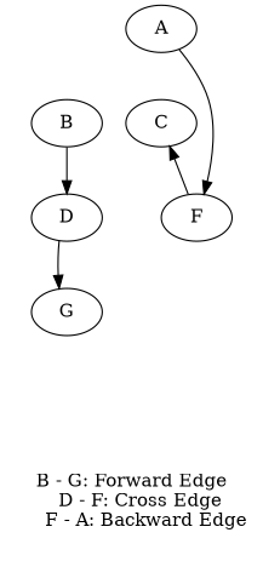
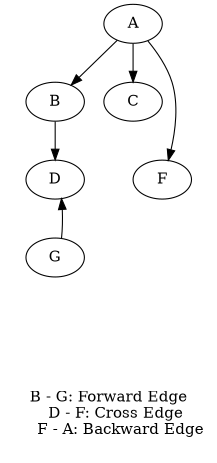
  digraph {
    label="\nB - G: Forward Edge\n   D - F: Cross Edge\n     F - A: Backward Edge\n  "
    rankdir=TB
    A
    B
    C
    D
    F
    G
    subgraph sub_1 {
      rank=same
      A
    }
    subgraph sub_2 {
      rank=same
      B
      C
    }
    subgraph sub_3 {
      rank=same
      D
      F
    }
    subgraph sub_4 {
      rank=same
      G
    }
-   F -> C
+   A -> B
+   A -> C
    A -> F
    B -> D
-   D -> G
+   G -> D
  }
